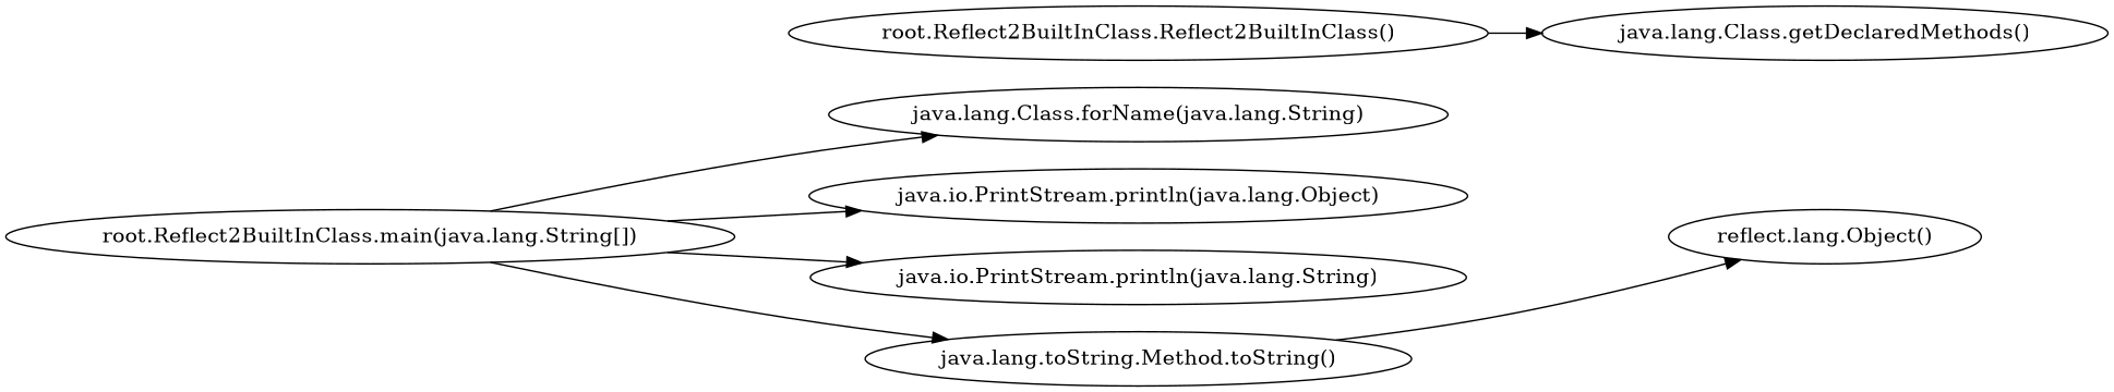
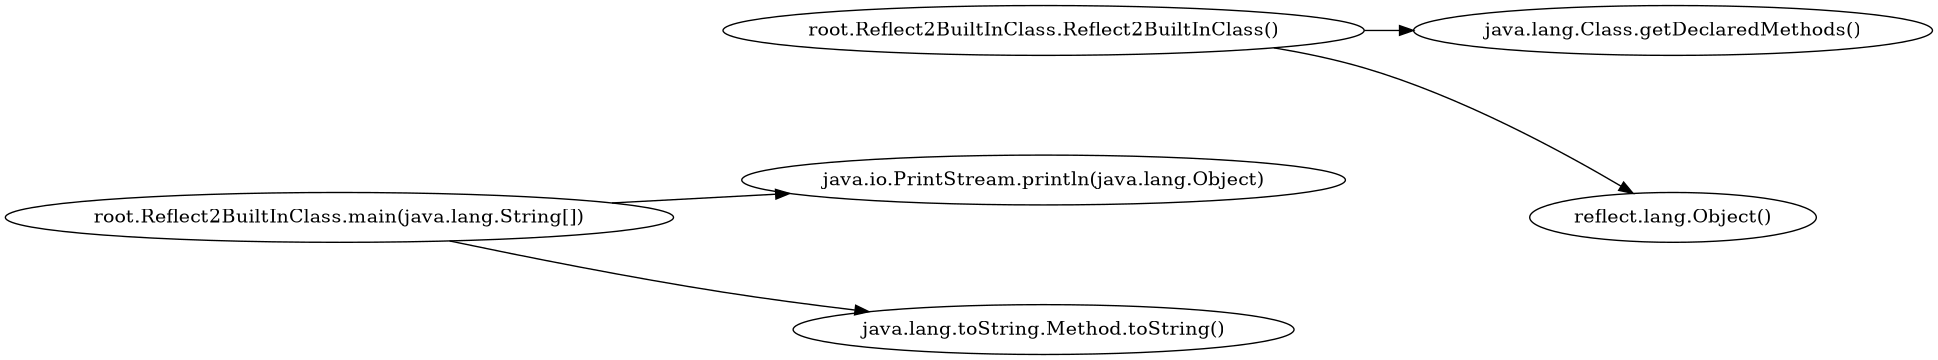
  digraph {
    rankdir=LR
    n1 [label="root.Reflect2BuiltInClass.Reflect2BuiltInClass()"]
    n2 [label="reflect.lang.Object()"]
    n3 [label="java.lang.Class.getDeclaredMethods()"]
-   n4 [label="java.lang.Class.forName(java.lang.String)"]
    n5 [label="root.Reflect2BuiltInClass.main(java.lang.String[])"]
    n6 [label="java.io.PrintStream.println(java.lang.Object)"]
-   n7 [label="java.io.PrintStream.println(java.lang.String)"]
    n8 [label="java.lang.toString.Method.toString()"]
-   n8 -> n2
+   n1 -> n2
    n1 -> n3
-   n5 -> n4
    n5 -> n6
-   n5 -> n7
    n5 -> n8
  }
